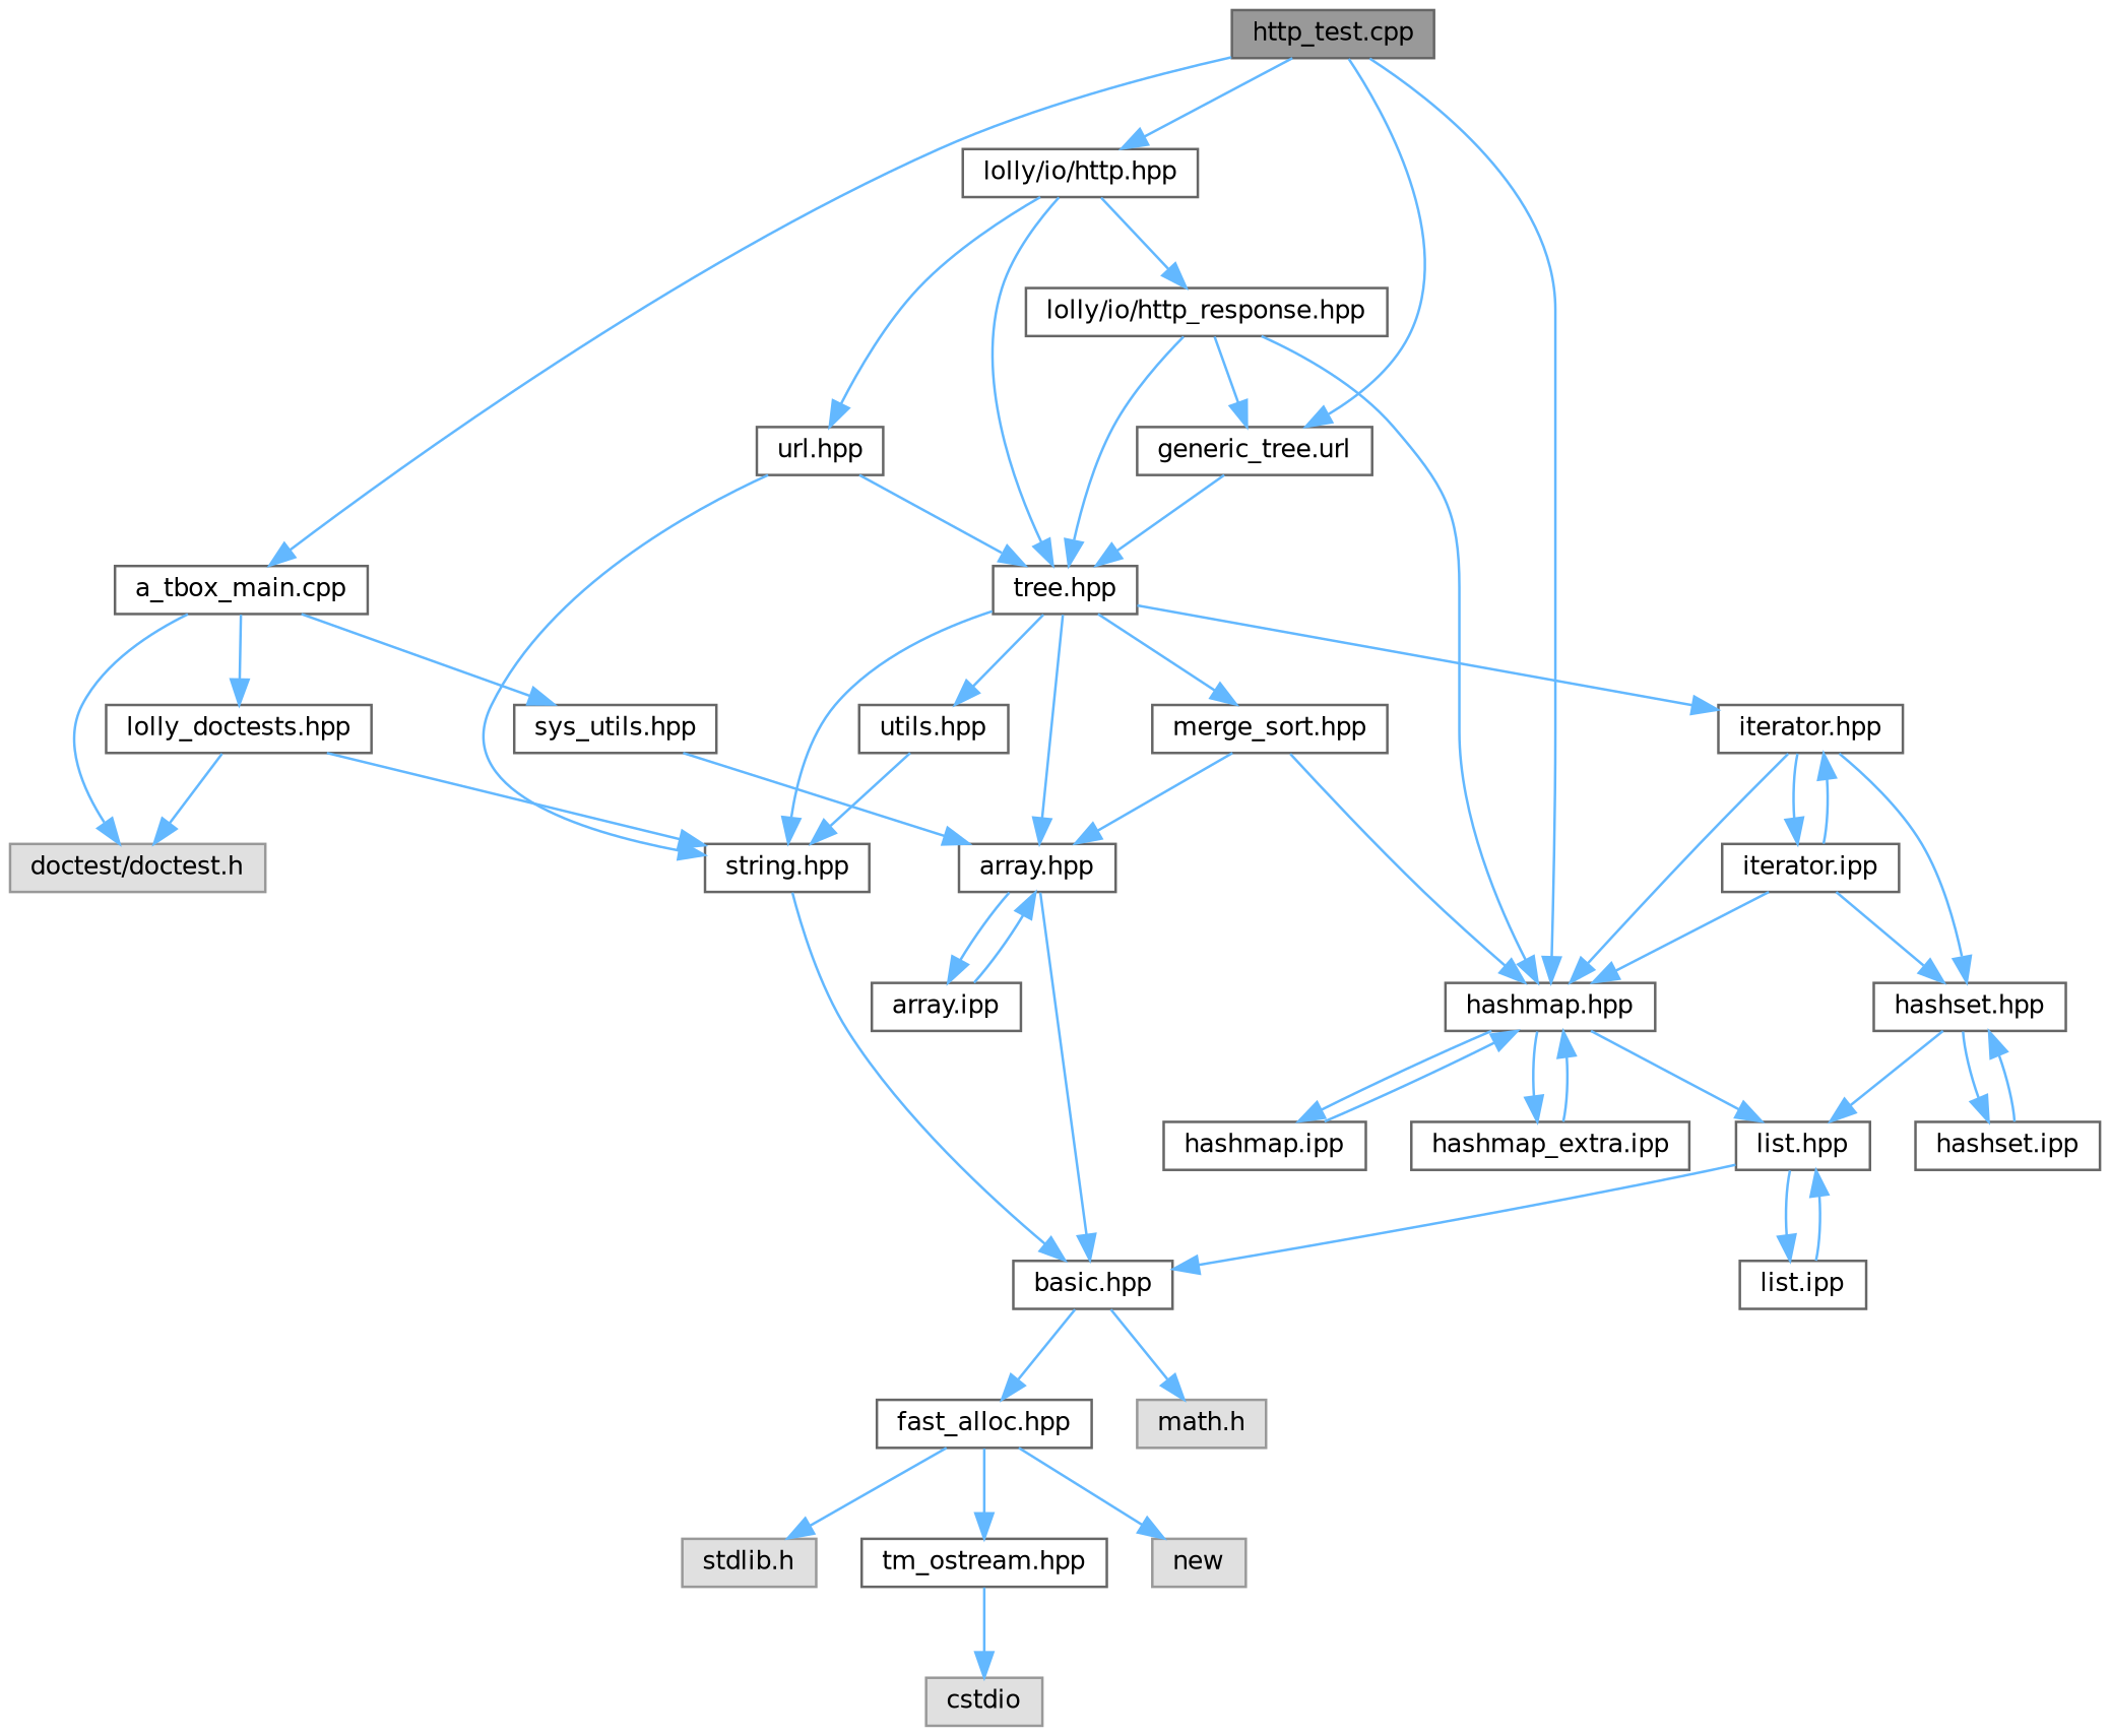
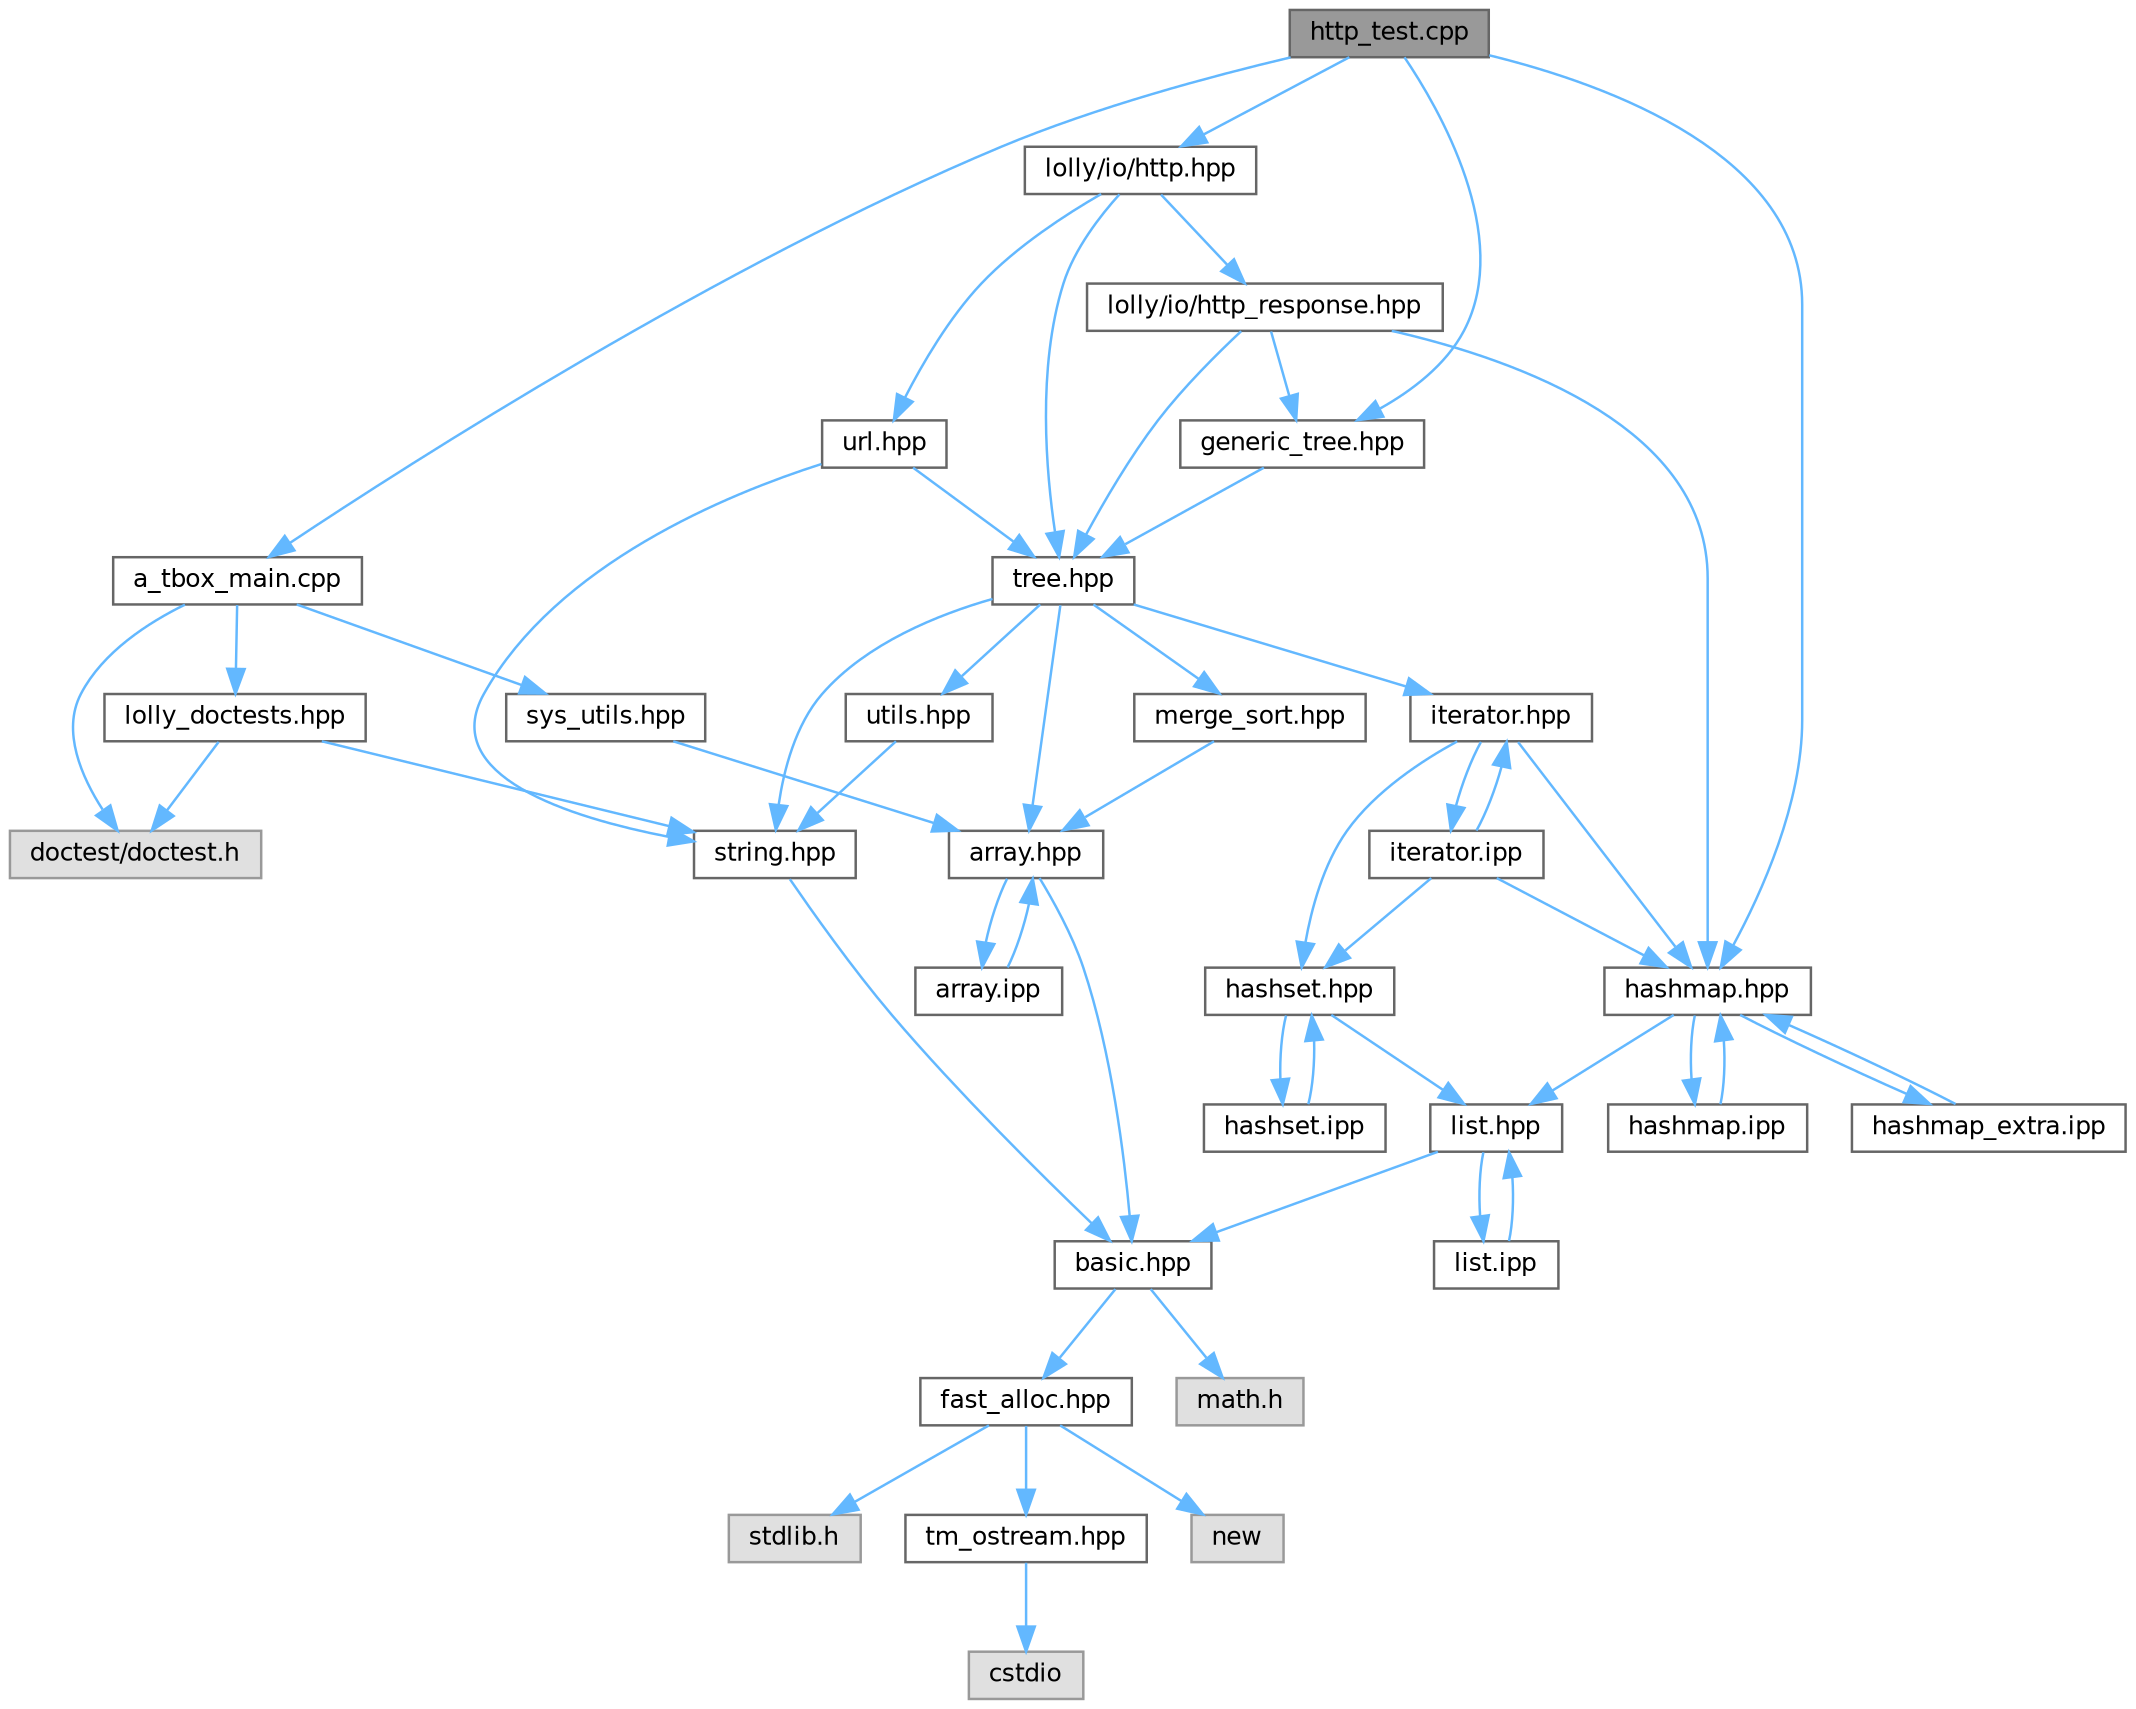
  digraph {
    node [color=grey40 fillcolor=white fontname=Helvetica fontsize=10 shape=box style=filled]
    edge [color=steelblue1 fontname=Helvetica fontsize=10 labelfontname=Helvetica labelfontsize=10 style=solid]
    n1 [color=gray40 fillcolor=grey60 fontcolor=black height=0.2 label="http_test.cpp" width=0.4]
    n2 [height=0.2 label="a_tbox_main.cpp" width=0.4]
    n3 [height=0.2 label="hashmap.hpp" width=0.4]
-   n4 [height=0.2 label="generic_tree.url" width=0.4]
+   n4 [height=0.2 label="generic_tree.hpp" width=0.4]
    n5 [height=0.2 label="lolly/io/http.hpp" width=0.4]
    n6 [color=grey60 fillcolor="#E0E0E0" height=0.2 label="doctest/doctest.h" width=0.4]
    n7 [height=0.2 label="lolly_doctests.hpp" width=0.4]
    n8 [height=0.2 label="sys_utils.hpp" width=0.4]
    n9 [height=0.2 label="list.hpp" width=0.4]
    n10 [height=0.2 label="hashmap.ipp" width=0.4]
    n11 [height=0.2 label="hashmap_extra.ipp" width=0.4]
    n12 [height=0.2 label="tree.hpp" width=0.4]
    n13 [height=0.2 label="url.hpp" width=0.4]
    n14 [height=0.2 label="lolly/io/http_response.hpp" width=0.4]
    n15 [height=0.2 label="string.hpp" width=0.4]
    n16 [height=0.2 label="array.hpp" width=0.4]
    n17 [height=0.2 label="basic.hpp" width=0.4]
    n18 [height=0.2 label="fast_alloc.hpp" width=0.4]
    n19 [color=grey60 fillcolor="#E0E0E0" height=0.2 label="math.h" width=0.4]
    n20 [color=grey60 fillcolor="#E0E0E0" height=0.2 label="stdlib.h" width=0.4]
    n21 [height=0.2 label="tm_ostream.hpp" width=0.4]
    n22 [color=grey60 fillcolor="#E0E0E0" height=0.2 label=new width=0.4]
    n23 [color=grey60 fillcolor="#E0E0E0" height=0.2 label=cstdio width=0.4]
    n24 [height=0.2 label="array.ipp" width=0.4]
    n25 [height=0.2 label="iterator.hpp" width=0.4]
    n26 [height=0.2 label="merge_sort.hpp" width=0.4]
    n27 [height=0.2 label="utils.hpp" width=0.4]
    n28 [height=0.2 label="hashset.hpp" width=0.4]
    n29 [height=0.2 label="iterator.ipp" width=0.4]
    n30 [height=0.2 label="hashset.ipp" width=0.4]
    n31 [height=0.2 label="list.ipp" width=0.4]
    n1 -> n2
    n1 -> n3
    n1 -> n4
    n1 -> n5
    n2 -> n6
    n2 -> n7
    n2 -> n8
    n3 -> n9
    n3 -> n10
    n3 -> n11
    n4 -> n12
    n5 -> n12
    n5 -> n13
    n5 -> n14
    n7 -> n6
    n7 -> n15
    n8 -> n16
    n9 -> n17
    n9 -> n31
    n10 -> n3
    n11 -> n3
    n12 -> n15
    n12 -> n16
    n12 -> n25
    n12 -> n26
    n12 -> n27
    n13 -> n12
    n13 -> n15
    n14 -> n3
    n14 -> n4
    n14 -> n12
    n15 -> n17
    n16 -> n17
    n16 -> n24
    n17 -> n18
    n17 -> n19
    n18 -> n20
    n18 -> n21
    n18 -> n22
    n21 -> n23
    n24 -> n16
    n25 -> n3
    n25 -> n28
    n25 -> n29
-   n26 -> n3
    n26 -> n16
    n27 -> n15
    n28 -> n9
    n28 -> n30
    n29 -> n3
    n29 -> n25
    n29 -> n28
    n30 -> n28
    n31 -> n9
  }
